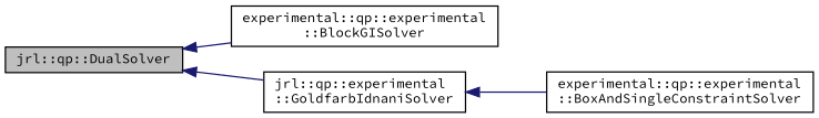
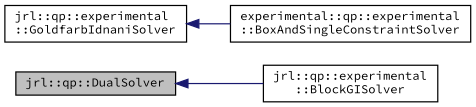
  digraph {
    fontname="Source Code Pro"
    rankdir=LR
    node [color=black fillcolor=white fontname="Source Code Pro" fontsize=10 shape=record style=filled]
    edge [color=midnightblue dir=back fontname="Source Code Pro" fontsize=10 labelfontname=Helvetica labelfontsize=10 style=solid]
    n1 [fillcolor=grey75 fontcolor=black height=0.2 label="jrl::qp::DualSolver" width=0.4]
-   n2 [height=0.2 label="experimental::qp::experimental\l::BlockGISolver" width=0.4]
+   n2 [height=0.2 label="jrl::qp::experimental\l::BlockGISolver" width=0.4]
    n3 [height=0.2 label="jrl::qp::experimental\l::GoldfarbIdnaniSolver" width=0.4]
    n4 [height=0.2 label="experimental::qp::experimental\l::BoxAndSingleConstraintSolver" width=0.4]
    n1 -> n2
-   n1 -> n3
    n3 -> n4
  }
